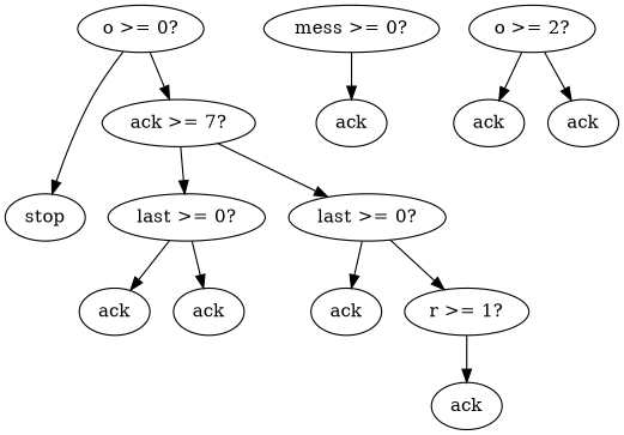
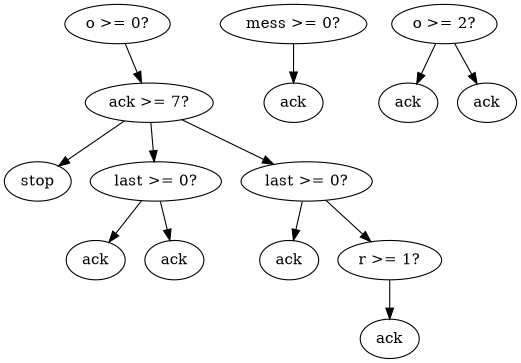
  digraph {
    n1 [label="o >= 0?"]
    n2 [label="ack >= 7?"]
    n3 [label=stop]
    n4 [label="last >= 0?"]
    n5 [label="last >= 0?"]
    n6 [label=ack]
    n7 [label=ack]
    n8 [label=ack]
    n9 [label="r >= 1?"]
    n10 [label=ack]
    n11 [label="mess >= 0?"]
    n12 [label=ack]
    n13 [label="o >= 2?"]
    n14 [label=ack]
    n15 [label=ack]
    n1 -> n2
-   n1 -> n3
+   n2 -> n3
    n2 -> n4
    n2 -> n5
    n4 -> n6
    n4 -> n7
    n5 -> n8
    n5 -> n9
    n9 -> n10
    n11 -> n12
    n13 -> n14
    n13 -> n15
  }
